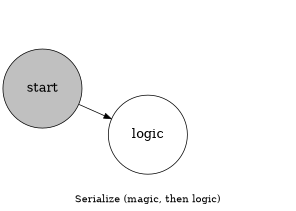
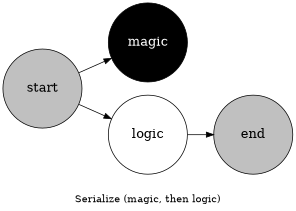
  digraph {
    bgcolor=white
    label="Serialize (magic, then logic)"
    rankdir=LR
    node [fillcolor=gray fixedsize=true fontsize=18 shape=circle style=filled fontcolor=black]
+   n1 [height=1.5 label=end width=1.5 fontcolor=""]
+   n2 [fillcolor=black fontcolor=white height=1.5 label=magic width=1.5]
    n3 [fillcolor=white height=1.5 label=logic width=1.5]
    n4 [height=1.5 label=start width=1.5]
+   n3 -> n1
+   n4 -> n2
    n4 -> n3
  }
